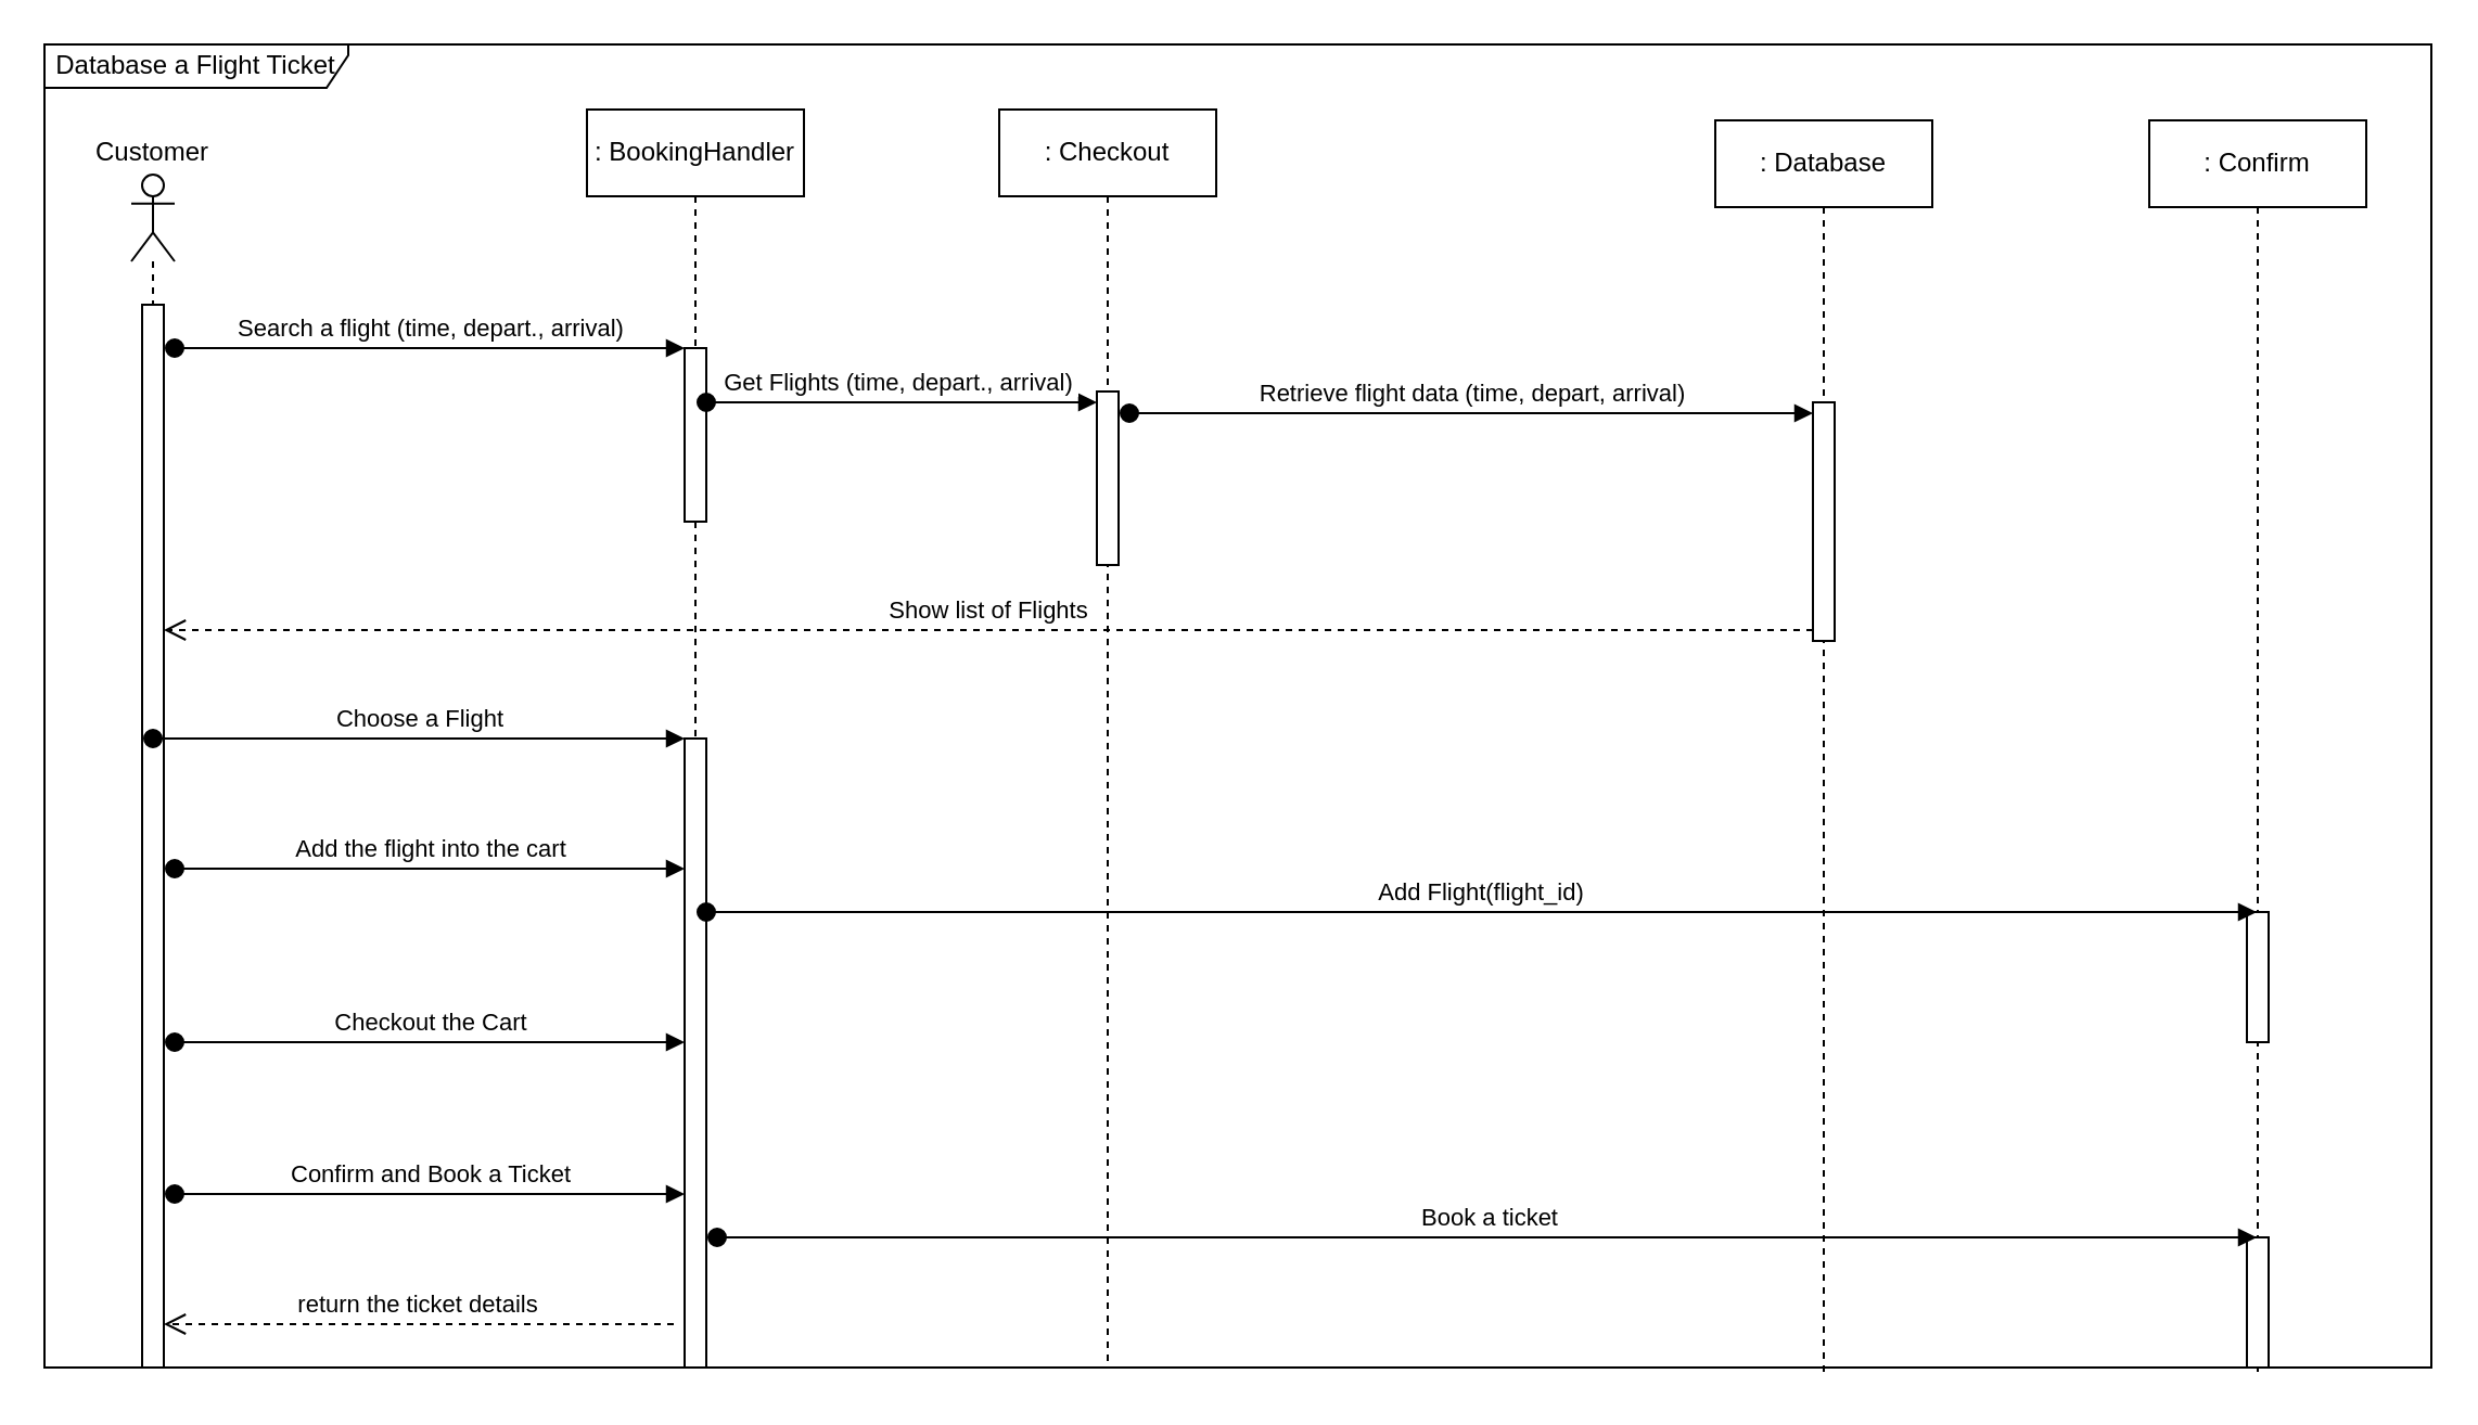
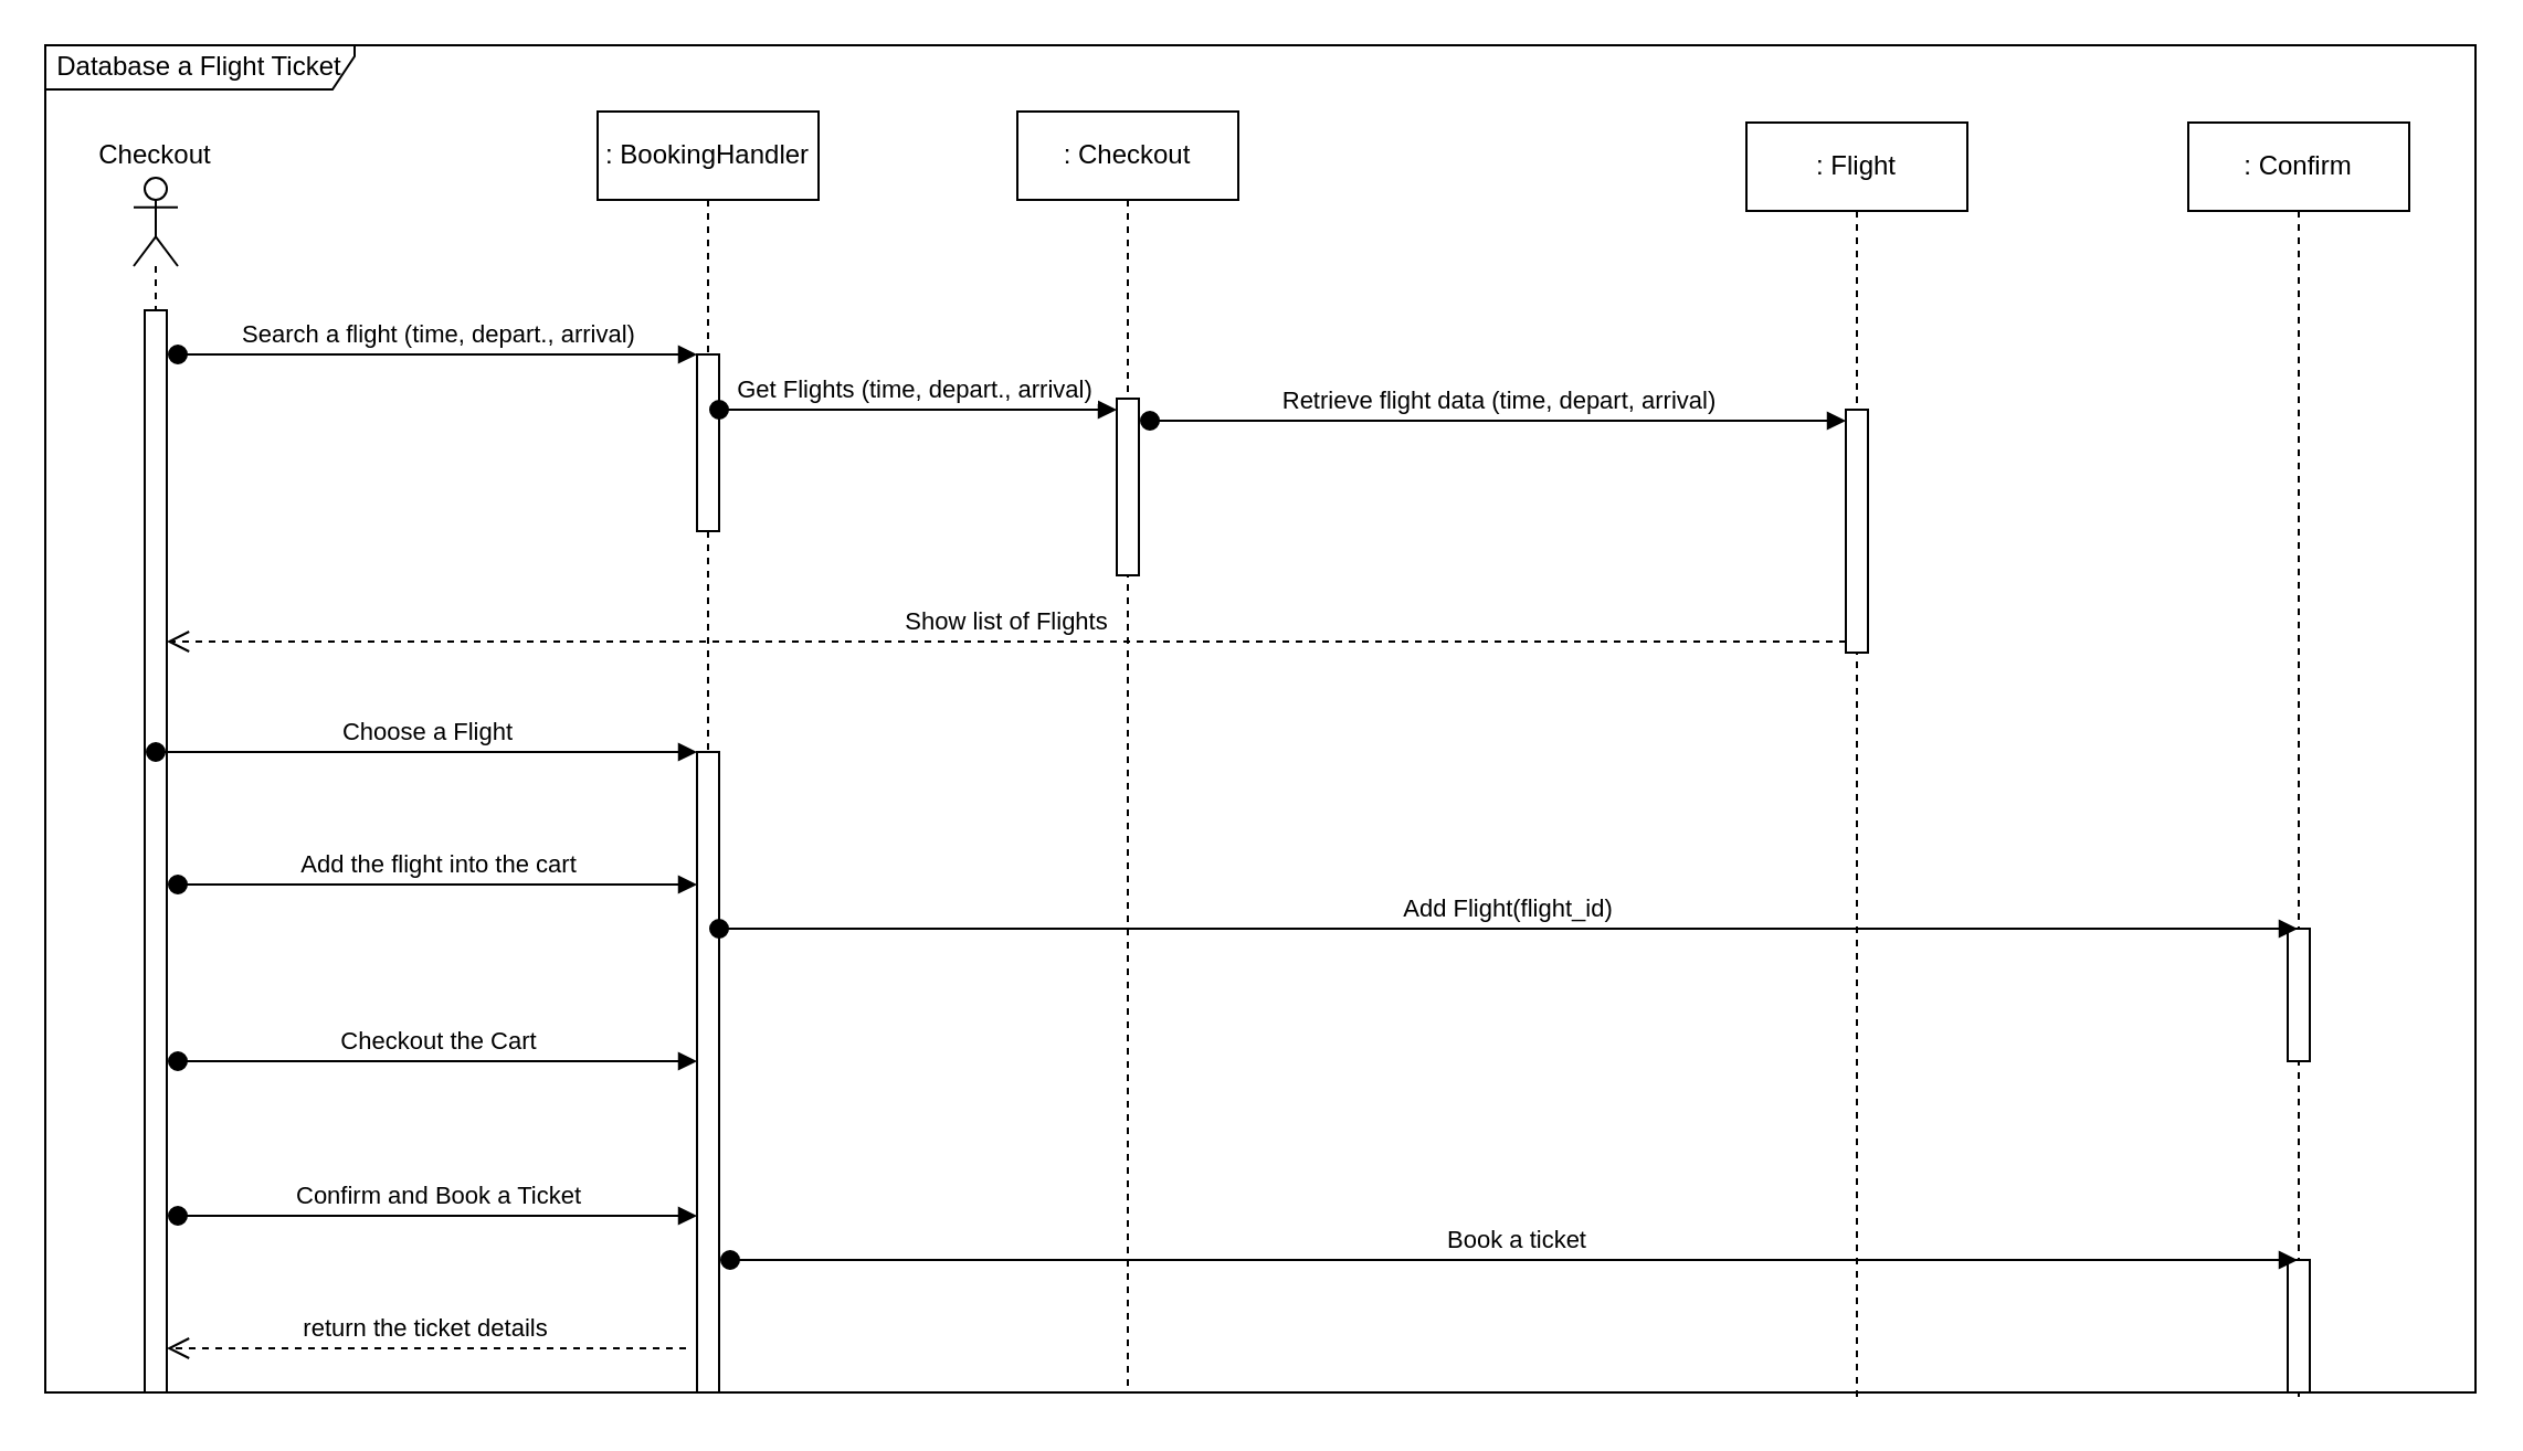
  <mxCell id="0" />
  <mxCell id="1" parent="0" />
  <mxCell id="2" value=": BookingHandler" style="shape=umlLifeline;perimeter=lifelinePerimeter;whiteSpace=wrap;html=1;container=1;dropTarget=0;collapsible=0;recursiveResize=0;outlineConnect=0;portConstraint=eastwest;newEdgeStyle={&quot;curved&quot;:0,&quot;rounded&quot;:0};" vertex="1" parent="1"><mxGeometry x="270" y="50" width="100" height="580" as="geometry" /></mxCell>
  <mxCell id="3" value="Database a Flight Ticket" style="shape=umlFrame;whiteSpace=wrap;html=1;pointerEvents=0;width=140;height=20;" vertex="1" parent="1"><mxGeometry x="20" y="20" width="1100" height="610" as="geometry" /></mxCell>
  <mxCell id="4" value="" style="shape=umlLifeline;perimeter=lifelinePerimeter;whiteSpace=wrap;html=1;container=1;dropTarget=0;collapsible=0;recursiveResize=0;outlineConnect=0;portConstraint=eastwest;newEdgeStyle={&quot;curved&quot;:0,&quot;rounded&quot;:0};participant=umlActor;" vertex="1" parent="1"><mxGeometry x="60" y="80" width="20" height="540" as="geometry" /></mxCell>
  <mxCell id="5" value="" style="html=1;points=[[0,0,0,0,5],[0,1,0,0,-5],[1,0,0,0,5],[1,1,0,0,-5]];perimeter=orthogonalPerimeter;outlineConnect=0;targetShapes=umlLifeline;portConstraint=eastwest;newEdgeStyle={&quot;curved&quot;:0,&quot;rounded&quot;:0};" vertex="1" parent="4"><mxGeometry x="5" y="60" width="10" height="490" as="geometry" /></mxCell>
- <mxCell id="6" value="Customer" style="text;html=1;align=center;verticalAlign=middle;whiteSpace=wrap;rounded=0;" vertex="1" parent="1"><mxGeometry x="40" y="55" width="60" height="30" as="geometry" /></mxCell>
+ <mxCell id="6" value="Checkout" style="text;html=1;align=center;verticalAlign=middle;whiteSpace=wrap;rounded=0;" vertex="1" parent="1"><mxGeometry x="40" y="55" width="60" height="30" as="geometry" /></mxCell>
  <mxCell id="7" value=": Checkout" style="shape=umlLifeline;perimeter=lifelinePerimeter;whiteSpace=wrap;html=1;container=1;dropTarget=0;collapsible=0;recursiveResize=0;outlineConnect=0;portConstraint=eastwest;newEdgeStyle={&quot;curved&quot;:0,&quot;rounded&quot;:0};" vertex="1" parent="1"><mxGeometry x="460" y="50" width="100" height="580" as="geometry" /></mxCell>
  <mxCell id="8" value="" style="html=1;points=[[0,0,0,0,5],[0,1,0,0,-5],[1,0,0,0,5],[1,1,0,0,-5]];perimeter=orthogonalPerimeter;outlineConnect=0;targetShapes=umlLifeline;portConstraint=eastwest;newEdgeStyle={&quot;curved&quot;:0,&quot;rounded&quot;:0};" vertex="1" parent="7"><mxGeometry x="45" y="130" width="10" height="80" as="geometry" /></mxCell>
  <mxCell id="9" value="Search a flight (time, depart., arrival)" style="html=1;verticalAlign=bottom;startArrow=oval;startFill=1;endArrow=block;startSize=8;curved=0;rounded=0;" edge="1" parent="1" target="10"><mxGeometry x="0.004" width="60" relative="1" as="geometry"><mxPoint x="80" y="160" as="sourcePoint" /><mxPoint x="140" y="160" as="targetPoint" /><mxPoint as="offset" /></mxGeometry></mxCell>
  <mxCell id="10" value="" style="html=1;points=[[0,0,0,0,5],[0,1,0,0,-5],[1,0,0,0,5],[1,1,0,0,-5]];perimeter=orthogonalPerimeter;outlineConnect=0;targetShapes=umlLifeline;portConstraint=eastwest;newEdgeStyle={&quot;curved&quot;:0,&quot;rounded&quot;:0};" vertex="1" parent="1"><mxGeometry x="315" y="160" width="10" height="80" as="geometry" /></mxCell>
  <mxCell id="11" value="Get Flights (time, depart., arrival)&amp;nbsp;" style="html=1;verticalAlign=bottom;startArrow=oval;startFill=1;endArrow=block;startSize=8;curved=0;rounded=0;entryX=0;entryY=0;entryDx=0;entryDy=5;entryPerimeter=0;" edge="1" parent="1" source="10" target="8"><mxGeometry width="60" relative="1" as="geometry"><mxPoint x="620" y="320" as="sourcePoint" /><mxPoint x="680" y="320" as="targetPoint" /></mxGeometry></mxCell>
- <mxCell id="12" value=": Database" style="shape=umlLifeline;perimeter=lifelinePerimeter;whiteSpace=wrap;html=1;container=1;dropTarget=0;collapsible=0;recursiveResize=0;outlineConnect=0;portConstraint=eastwest;newEdgeStyle={&quot;curved&quot;:0,&quot;rounded&quot;:0};" vertex="1" parent="1"><mxGeometry x="790" y="55" width="100" height="580" as="geometry" /></mxCell>
+ <mxCell id="12" value=": Flight" style="shape=umlLifeline;perimeter=lifelinePerimeter;whiteSpace=wrap;html=1;container=1;dropTarget=0;collapsible=0;recursiveResize=0;outlineConnect=0;portConstraint=eastwest;newEdgeStyle={&quot;curved&quot;:0,&quot;rounded&quot;:0};" vertex="1" parent="1"><mxGeometry x="790" y="55" width="100" height="580" as="geometry" /></mxCell>
  <mxCell id="13" value="" style="html=1;points=[[0,0,0,0,5],[0,1,0,0,-5],[1,0,0,0,5],[1,1,0,0,-5]];perimeter=orthogonalPerimeter;outlineConnect=0;targetShapes=umlLifeline;portConstraint=eastwest;newEdgeStyle={&quot;curved&quot;:0,&quot;rounded&quot;:0};" vertex="1" parent="12"><mxGeometry x="45" y="130" width="10" height="110" as="geometry" /></mxCell>
  <mxCell id="14" value="Retrieve flight data (time, depart, arrival)" style="html=1;verticalAlign=bottom;startArrow=oval;startFill=1;endArrow=block;startSize=8;curved=0;rounded=0;" edge="1" parent="1" target="13"><mxGeometry width="60" relative="1" as="geometry"><mxPoint x="520" y="190" as="sourcePoint" /><mxPoint x="685" y="190" as="targetPoint" /></mxGeometry></mxCell>
  <mxCell id="15" value="Show list of Flights" style="html=1;verticalAlign=bottom;endArrow=open;dashed=1;endSize=8;curved=0;rounded=0;" edge="1" parent="1" source="13" target="5"><mxGeometry relative="1" as="geometry"><mxPoint x="690" y="320" as="sourcePoint" /><mxPoint x="610" y="320" as="targetPoint" /><Array as="points"><mxPoint x="660" y="290" /></Array></mxGeometry></mxCell>
  <mxCell id="16" value="" style="html=1;points=[[0,0,0,0,5],[0,1,0,0,-5],[1,0,0,0,5],[1,1,0,0,-5]];perimeter=orthogonalPerimeter;outlineConnect=0;targetShapes=umlLifeline;portConstraint=eastwest;newEdgeStyle={&quot;curved&quot;:0,&quot;rounded&quot;:0};" vertex="1" parent="1"><mxGeometry x="315" y="340" width="10" height="290" as="geometry" /></mxCell>
  <mxCell id="17" value="Choose a Flight" style="html=1;verticalAlign=bottom;startArrow=oval;startFill=1;endArrow=block;startSize=8;curved=0;rounded=0;" edge="1" parent="1" target="16"><mxGeometry x="0.004" width="60" relative="1" as="geometry"><mxPoint x="70" y="340" as="sourcePoint" /><mxPoint x="130" y="340" as="targetPoint" /><mxPoint as="offset" /></mxGeometry></mxCell>
  <mxCell id="18" value="Add the flight into the cart" style="html=1;verticalAlign=bottom;startArrow=oval;startFill=1;endArrow=block;startSize=8;curved=0;rounded=0;" edge="1" parent="1" target="16"><mxGeometry width="60" relative="1" as="geometry"><mxPoint x="80" y="400" as="sourcePoint" /><mxPoint x="140" y="400" as="targetPoint" /><Array as="points"><mxPoint x="100" y="400" /></Array></mxGeometry></mxCell>
  <mxCell id="19" value=": Confirm" style="shape=umlLifeline;perimeter=lifelinePerimeter;whiteSpace=wrap;html=1;container=1;dropTarget=0;collapsible=0;recursiveResize=0;outlineConnect=0;portConstraint=eastwest;newEdgeStyle={&quot;curved&quot;:0,&quot;rounded&quot;:0};" vertex="1" parent="1"><mxGeometry x="990" y="55" width="100" height="580" as="geometry" /></mxCell>
  <mxCell id="20" value="" style="html=1;points=[[0,0,0,0,5],[0,1,0,0,-5],[1,0,0,0,5],[1,1,0,0,-5]];perimeter=orthogonalPerimeter;outlineConnect=0;targetShapes=umlLifeline;portConstraint=eastwest;newEdgeStyle={&quot;curved&quot;:0,&quot;rounded&quot;:0};" vertex="1" parent="19"><mxGeometry x="45" y="365" width="10" height="60" as="geometry" /></mxCell>
  <mxCell id="21" value="" style="html=1;points=[[0,0,0,0,5],[0,1,0,0,-5],[1,0,0,0,5],[1,1,0,0,-5]];perimeter=orthogonalPerimeter;outlineConnect=0;targetShapes=umlLifeline;portConstraint=eastwest;newEdgeStyle={&quot;curved&quot;:0,&quot;rounded&quot;:0};" vertex="1" parent="19"><mxGeometry x="45" y="515" width="10" height="60" as="geometry" /></mxCell>
  <mxCell id="22" value="Add Flight(flight_id)" style="html=1;verticalAlign=bottom;startArrow=oval;startFill=1;endArrow=block;startSize=8;curved=0;rounded=0;" edge="1" parent="1" target="19"><mxGeometry width="60" relative="1" as="geometry"><mxPoint x="325" y="420" as="sourcePoint" /><mxPoint x="560" y="420" as="targetPoint" /><Array as="points"><mxPoint x="345" y="420" /></Array></mxGeometry></mxCell>
  <mxCell id="23" value="Checkout the Cart" style="html=1;verticalAlign=bottom;startArrow=oval;startFill=1;endArrow=block;startSize=8;curved=0;rounded=0;" edge="1" parent="1" target="16"><mxGeometry width="60" relative="1" as="geometry"><mxPoint x="80" y="480" as="sourcePoint" /><mxPoint x="140" y="480" as="targetPoint" /></mxGeometry></mxCell>
  <mxCell id="24" value="Confirm and Book a Ticket" style="html=1;verticalAlign=bottom;startArrow=oval;startFill=1;endArrow=block;startSize=8;curved=0;rounded=0;" edge="1" parent="1"><mxGeometry x="0.004" width="60" relative="1" as="geometry"><mxPoint x="80" y="550" as="sourcePoint" /><mxPoint x="315" y="550" as="targetPoint" /><mxPoint as="offset" /></mxGeometry></mxCell>
  <mxCell id="25" value="Book a ticket" style="html=1;verticalAlign=bottom;startArrow=oval;startFill=1;endArrow=block;startSize=8;curved=0;rounded=0;" edge="1" parent="1" target="19"><mxGeometry x="0.004" width="60" relative="1" as="geometry"><mxPoint x="330" y="570" as="sourcePoint" /><mxPoint x="565" y="570" as="targetPoint" /><mxPoint as="offset" /></mxGeometry></mxCell>
  <mxCell id="26" value="return the ticket details" style="html=1;verticalAlign=bottom;endArrow=open;dashed=1;endSize=8;curved=0;rounded=0;" edge="1" parent="1" target="5"><mxGeometry relative="1" as="geometry"><mxPoint x="310" y="610" as="sourcePoint" /><mxPoint x="950" y="610" as="targetPoint" /><Array as="points" /></mxGeometry></mxCell>
